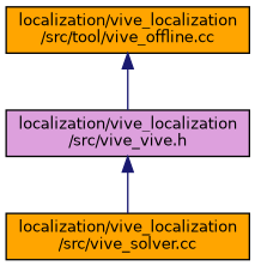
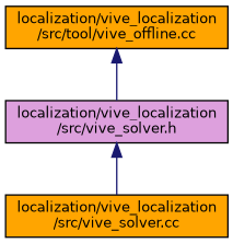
  digraph {
    node [color=black fillcolor=orange fontname=Helvetica fontsize=10 shape=record style=filled]
    edge [color=midnightblue dir=back fontname=Helvetica fontsize=10 labelfontname=Helvetica labelfontsize=10 style=solid]
-   n1 [fillcolor=plum fontcolor=black height=0.2 label="localization/vive_localization\l/src/vive_vive.h" width=0.4]
+   n1 [fillcolor=plum fontcolor=black height=0.2 label="localization/vive_localization\l/src/vive_solver.h" width=0.4]
    n2 [height=0.2 label="localization/vive_localization\l/src/vive_solver.cc" width=0.4]
    n3 [height=0.2 label="localization/vive_localization\l/src/tool/vive_offline.cc" width=0.4]
    n1 -> n2
    n3 -> n1
  }
